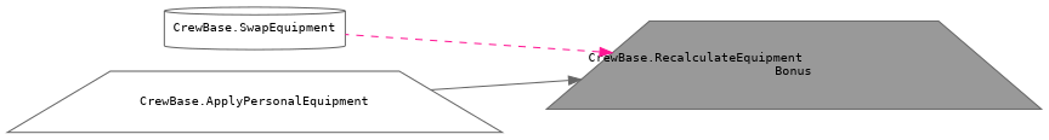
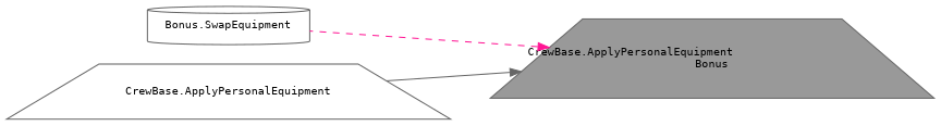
  digraph {
    fontname="DejaVu Sans Mono"
    rankdir=RL
    node [color=grey40 fillcolor=white fontname="DejaVu Sans Mono" fontsize=10 margin=0.1 shape=trapezium style=filled]
    edge [dir=back fontname="DejaVu Sans Mono" fontsize=10 labelfontname=Helvetica labelfontsize=10]
-   n1 [color=gray40 fillcolor=grey60 fontcolor=black height=0.2 label="CrewBase.RecalculateEquipment\lBonus" width=0.4]
-   n2 [height=0.2 label="CrewBase.SwapEquipment" shape=cylinder width=0.4]
+   n1 [color=gray40 fillcolor=grey60 fontcolor=black height=0.2 label="CrewBase.ApplyPersonalEquipment\lBonus" width=0.4]
+   n2 [height=0.2 label="Bonus.SwapEquipment" shape=cylinder width=0.4]
    n3 [height=0.2 label="CrewBase.ApplyPersonalEquipment" width=0.4]
    n1 -> n2 [color=deeppink style=dashed]
    n1 -> n3 [color=gray40 style=solid]
  }
